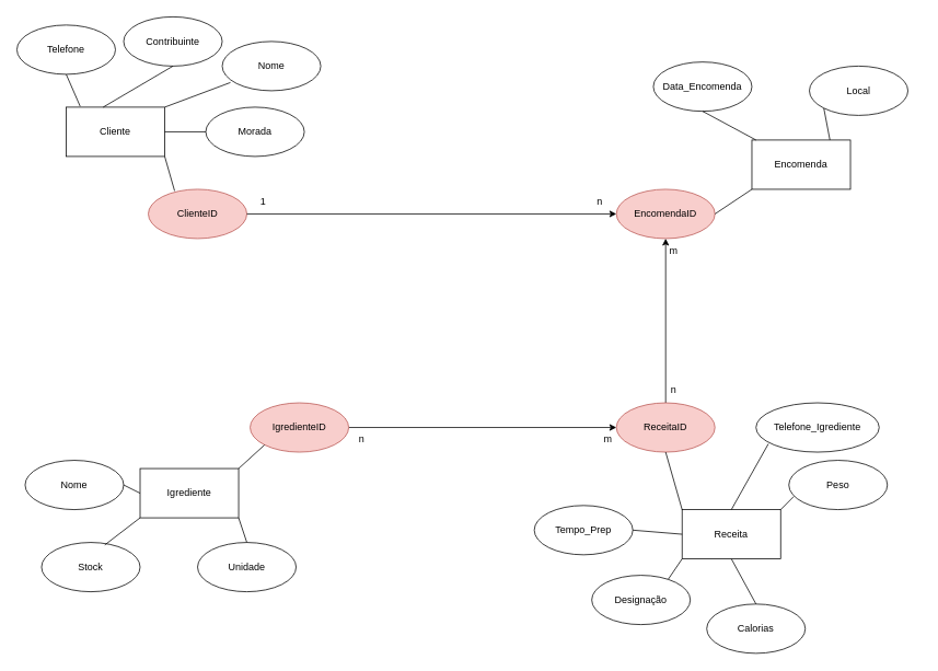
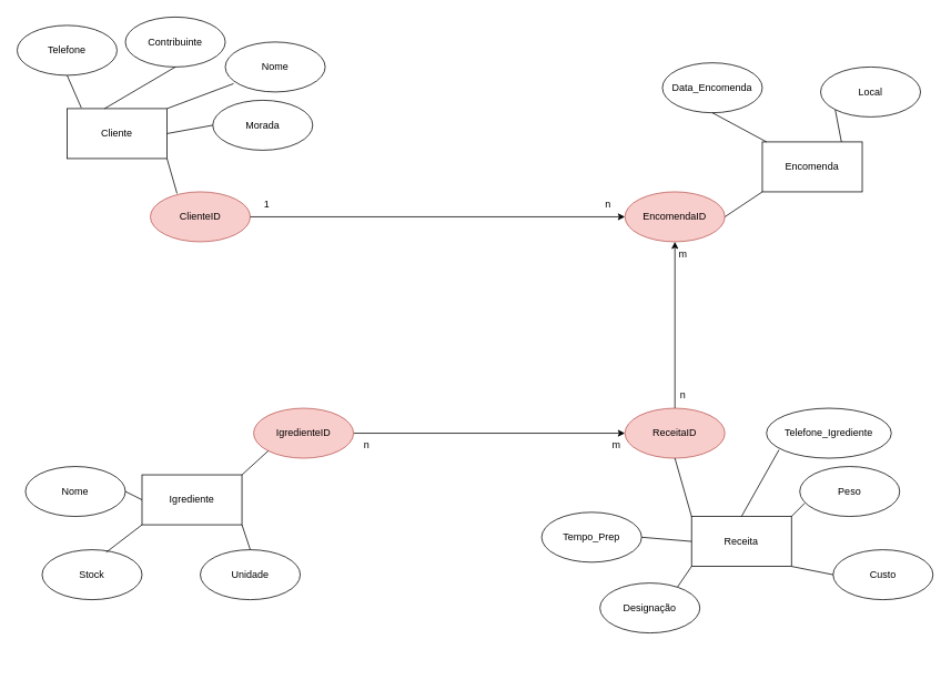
  <mxCell id="0" />
  <mxCell id="1" parent="0" />
  <mxCell id="2" value="Cliente" style="rounded=0;whiteSpace=wrap;html=1;" parent="1" vertex="1"><mxGeometry x="80" y="130" width="120" height="60" as="geometry" /></mxCell>
  <mxCell id="3" value="Encomenda" style="rounded=0;whiteSpace=wrap;html=1;" parent="1" vertex="1"><mxGeometry x="915" y="170" width="120" height="60" as="geometry" /></mxCell>
  <mxCell id="4" value="Receita" style="rounded=0;whiteSpace=wrap;html=1;" parent="1" vertex="1"><mxGeometry x="830" y="620" width="120" height="60" as="geometry" /></mxCell>
  <mxCell id="5" value="Nome" style="ellipse;whiteSpace=wrap;html=1;" parent="1" vertex="1"><mxGeometry x="270" y="50" width="120" height="60" as="geometry" /></mxCell>
- <mxCell id="6" value="Morada" style="ellipse;whiteSpace=wrap;html=1;" parent="1" vertex="1"><mxGeometry x="250" y="130" width="120" height="60" as="geometry" /></mxCell>
+ <mxCell id="6" value="Morada" style="ellipse;whiteSpace=wrap;html=1;" parent="1" vertex="1"><mxGeometry x="255" y="120" width="120" height="60" as="geometry" /></mxCell>
  <mxCell id="7" value="Telefone" style="ellipse;whiteSpace=wrap;html=1;" parent="1" vertex="1"><mxGeometry x="20" y="30" width="120" height="60" as="geometry" /></mxCell>
  <mxCell id="8" value="Contribuinte" style="ellipse;whiteSpace=wrap;html=1;" parent="1" vertex="1"><mxGeometry x="150" y="20" width="120" height="60" as="geometry" /></mxCell>
  <mxCell id="9" value="ClienteID" style="ellipse;whiteSpace=wrap;html=1;fillColor=#f8cecc;strokeColor=#b85450;" parent="1" vertex="1"><mxGeometry x="180" y="230" width="120" height="60" as="geometry" /></mxCell>
  <mxCell id="10" value="EncomendaID" style="ellipse;whiteSpace=wrap;html=1;fillColor=#f8cecc;strokeColor=#b85450;" parent="1" vertex="1"><mxGeometry x="750" y="230" width="120" height="60" as="geometry" /></mxCell>
  <mxCell id="11" value="" style="edgeStyle=orthogonalEdgeStyle;rounded=0;orthogonalLoop=1;jettySize=auto;html=1;entryX=0.5;entryY=1;entryDx=0;entryDy=0;" edge="1" parent="1" source="12" target="10"><mxGeometry relative="1" as="geometry"><mxPoint x="810" y="380" as="targetPoint" /></mxGeometry></mxCell>
  <mxCell id="12" value="ReceitaID" style="ellipse;whiteSpace=wrap;html=1;fillColor=#f8cecc;strokeColor=#b85450;" parent="1" vertex="1"><mxGeometry x="750" y="490" width="120" height="60" as="geometry" /></mxCell>
  <mxCell id="13" value="" style="endArrow=none;html=1;rounded=0;exitX=0.5;exitY=1;exitDx=0;exitDy=0;entryX=0.142;entryY=-0.017;entryDx=0;entryDy=0;entryPerimeter=0;" parent="1" source="7" target="2" edge="1"><mxGeometry width="50" height="50" relative="1" as="geometry"><mxPoint x="115" y="130" as="sourcePoint" /><mxPoint x="165" y="80" as="targetPoint" /></mxGeometry></mxCell>
  <mxCell id="14" value="" style="endArrow=none;html=1;rounded=0;exitX=0.5;exitY=1;exitDx=0;exitDy=0;entryX=0.375;entryY=0;entryDx=0;entryDy=0;entryPerimeter=0;" parent="1" source="8" target="2" edge="1"><mxGeometry width="50" height="50" relative="1" as="geometry"><mxPoint x="90" y="100" as="sourcePoint" /><mxPoint x="140" y="120" as="targetPoint" /></mxGeometry></mxCell>
  <mxCell id="15" value="" style="endArrow=none;html=1;rounded=0;exitX=0.083;exitY=0.833;exitDx=0;exitDy=0;entryX=1;entryY=0;entryDx=0;entryDy=0;exitPerimeter=0;" parent="1" source="5" target="2" edge="1"><mxGeometry width="50" height="50" relative="1" as="geometry"><mxPoint x="220" y="90" as="sourcePoint" /><mxPoint x="135" y="140" as="targetPoint" /></mxGeometry></mxCell>
  <mxCell id="16" value="" style="endArrow=none;html=1;rounded=0;exitX=0;exitY=0.5;exitDx=0;exitDy=0;entryX=1;entryY=0.5;entryDx=0;entryDy=0;" parent="1" source="6" target="2" edge="1"><mxGeometry width="50" height="50" relative="1" as="geometry"><mxPoint x="290" y="110" as="sourcePoint" /><mxPoint x="210" y="140" as="targetPoint" /></mxGeometry></mxCell>
  <mxCell id="17" value="" style="endArrow=none;html=1;rounded=0;exitX=0.267;exitY=0.033;exitDx=0;exitDy=0;entryX=1;entryY=1;entryDx=0;entryDy=0;exitPerimeter=0;" parent="1" source="9" target="2" edge="1"><mxGeometry width="50" height="50" relative="1" as="geometry"><mxPoint x="260" y="170" as="sourcePoint" /><mxPoint x="210" y="170" as="targetPoint" /></mxGeometry></mxCell>
  <mxCell id="18" value="Data_Encomenda" style="ellipse;whiteSpace=wrap;html=1;" parent="1" vertex="1"><mxGeometry x="795" y="75" width="120" height="60" as="geometry" /></mxCell>
  <mxCell id="19" value="Local" style="ellipse;whiteSpace=wrap;html=1;" parent="1" vertex="1"><mxGeometry x="985" y="80" width="120" height="60" as="geometry" /></mxCell>
  <mxCell id="20" value="Designação" style="ellipse;whiteSpace=wrap;html=1;" parent="1" vertex="1"><mxGeometry x="720" y="700" width="120" height="60" as="geometry" /></mxCell>
  <mxCell id="21" value="Tempo_Prep" style="ellipse;whiteSpace=wrap;html=1;" parent="1" vertex="1"><mxGeometry x="650" y="615" width="120" height="60" as="geometry" /></mxCell>
  <mxCell id="22" value="Peso" style="ellipse;whiteSpace=wrap;html=1;" parent="1" vertex="1"><mxGeometry x="960" y="560" width="120" height="60" as="geometry" /></mxCell>
- <mxCell id="23" value="Calorias" style="ellipse;whiteSpace=wrap;html=1;" parent="1" vertex="1"><mxGeometry x="860" y="735" width="120" height="60" as="geometry" /></mxCell>
+ <mxCell id="24" value="Custo" style="ellipse;whiteSpace=wrap;html=1;" parent="1" vertex="1"><mxGeometry x="1000" y="660" width="120" height="60" as="geometry" /></mxCell>
  <mxCell id="25" value="" style="endArrow=none;html=1;rounded=0;exitX=0.5;exitY=1;exitDx=0;exitDy=0;entryX=0.25;entryY=0;entryDx=0;entryDy=0;" parent="1" source="18" edge="1"><mxGeometry width="50" height="50" relative="1" as="geometry"><mxPoint x="862" y="120" as="sourcePoint" /><mxPoint x="920" y="170" as="targetPoint" /></mxGeometry></mxCell>
  <mxCell id="26" value="" style="endArrow=none;html=1;rounded=0;exitX=0;exitY=1;exitDx=0;exitDy=0;entryX=1;entryY=0;entryDx=0;entryDy=0;" parent="1" source="19" edge="1"><mxGeometry width="50" height="50" relative="1" as="geometry"><mxPoint x="865" y="120" as="sourcePoint" /><mxPoint x="1010" y="170" as="targetPoint" /></mxGeometry></mxCell>
  <mxCell id="27" value="" style="endArrow=none;html=1;rounded=0;exitX=0.5;exitY=1;exitDx=0;exitDy=0;entryX=0;entryY=0;entryDx=0;entryDy=0;" parent="1" source="12" target="4" edge="1"><mxGeometry width="50" height="50" relative="1" as="geometry"><mxPoint x="1068" y="360" as="sourcePoint" /><mxPoint x="1090" y="310" as="targetPoint" /></mxGeometry></mxCell>
  <mxCell id="28" value="" style="endArrow=none;html=1;rounded=0;exitX=1;exitY=0.5;exitDx=0;exitDy=0;entryX=0;entryY=0.5;entryDx=0;entryDy=0;" parent="1" source="21" target="4" edge="1"><mxGeometry width="50" height="50" relative="1" as="geometry"><mxPoint x="830" y="590" as="sourcePoint" /><mxPoint x="840" y="630" as="targetPoint" /></mxGeometry></mxCell>
  <mxCell id="29" value="" style="endArrow=none;html=1;rounded=0;exitX=0.775;exitY=0.083;exitDx=0;exitDy=0;entryX=0;entryY=1;entryDx=0;entryDy=0;exitPerimeter=0;" parent="1" source="20" target="4" edge="1"><mxGeometry width="50" height="50" relative="1" as="geometry"><mxPoint x="780" y="655" as="sourcePoint" /><mxPoint x="840" y="660" as="targetPoint" /></mxGeometry></mxCell>
- <mxCell id="30" value="" style="endArrow=none;html=1;rounded=0;exitX=0.5;exitY=0;exitDx=0;exitDy=0;entryX=0.5;entryY=1;entryDx=0;entryDy=0;" parent="1" source="23" target="4" edge="1"><mxGeometry width="50" height="50" relative="1" as="geometry"><mxPoint x="823" y="715" as="sourcePoint" /><mxPoint x="840" y="690" as="targetPoint" /></mxGeometry></mxCell>
+ <mxCell id="31" value="" style="endArrow=none;html=1;rounded=0;exitX=0;exitY=0.5;exitDx=0;exitDy=0;entryX=1;entryY=1;entryDx=0;entryDy=0;" parent="1" source="24" target="4" edge="1"><mxGeometry width="50" height="50" relative="1" as="geometry"><mxPoint x="930" y="745" as="sourcePoint" /><mxPoint x="900" y="690" as="targetPoint" /></mxGeometry></mxCell>
  <mxCell id="32" value="" style="endArrow=none;html=1;rounded=0;exitX=0.05;exitY=0.733;exitDx=0;exitDy=0;entryX=1;entryY=0;entryDx=0;entryDy=0;exitPerimeter=0;" parent="1" source="22" target="4" edge="1"><mxGeometry width="50" height="50" relative="1" as="geometry"><mxPoint x="1010" y="700" as="sourcePoint" /><mxPoint x="960" y="690" as="targetPoint" /></mxGeometry></mxCell>
  <mxCell id="33" value="1" style="text;html=1;align=center;verticalAlign=middle;whiteSpace=wrap;rounded=0;" parent="1" vertex="1"><mxGeometry x="290" y="230" width="60" height="30" as="geometry" /></mxCell>
  <mxCell id="34" value="" style="edgeStyle=orthogonalEdgeStyle;rounded=0;orthogonalLoop=1;jettySize=auto;html=1;entryX=0;entryY=0.5;entryDx=0;entryDy=0;" parent="1" source="9" target="10" edge="1"><mxGeometry relative="1" as="geometry"><mxPoint x="300" y="260" as="sourcePoint" /><mxPoint x="480" y="260" as="targetPoint" /></mxGeometry></mxCell>
  <mxCell id="35" value="n" style="text;html=1;align=center;verticalAlign=middle;whiteSpace=wrap;rounded=0;" parent="1" vertex="1"><mxGeometry x="700" y="230" width="60" height="30" as="geometry" /></mxCell>
  <mxCell id="36" value="" style="endArrow=none;html=1;rounded=0;exitX=1;exitY=0.5;exitDx=0;exitDy=0;entryX=0;entryY=1;entryDx=0;entryDy=0;" edge="1" parent="1" source="10" target="3"><mxGeometry width="50" height="50" relative="1" as="geometry"><mxPoint x="870" y="250" as="sourcePoint" /><mxPoint x="935" y="310" as="targetPoint" /></mxGeometry></mxCell>
  <mxCell id="37" value="n" style="text;html=1;align=center;verticalAlign=middle;whiteSpace=wrap;rounded=0;" vertex="1" parent="1"><mxGeometry x="790" y="460" width="60" height="30" as="geometry" /></mxCell>
  <mxCell id="38" value="m" style="text;html=1;align=center;verticalAlign=middle;whiteSpace=wrap;rounded=0;" vertex="1" parent="1"><mxGeometry x="790" y="290" width="60" height="30" as="geometry" /></mxCell>
  <mxCell id="39" value="" style="edgeStyle=orthogonalEdgeStyle;rounded=0;orthogonalLoop=1;jettySize=auto;html=1;entryX=0;entryY=0.5;entryDx=0;entryDy=0;" edge="1" parent="1" source="40" target="12"><mxGeometry relative="1" as="geometry"><mxPoint x="564" y="585" as="targetPoint" /></mxGeometry></mxCell>
  <mxCell id="40" value="IgredienteID" style="ellipse;whiteSpace=wrap;html=1;fillColor=#f8cecc;strokeColor=#b85450;" vertex="1" parent="1"><mxGeometry x="304" y="490" width="120" height="60" as="geometry" /></mxCell>
  <mxCell id="41" value="Igrediente" style="rounded=0;whiteSpace=wrap;html=1;" vertex="1" parent="1"><mxGeometry x="170" y="570" width="120" height="60" as="geometry" /></mxCell>
  <mxCell id="42" value="Nome" style="ellipse;whiteSpace=wrap;html=1;" vertex="1" parent="1"><mxGeometry x="30" y="560" width="120" height="60" as="geometry" /></mxCell>
  <mxCell id="43" value="Unidade" style="ellipse;whiteSpace=wrap;html=1;" vertex="1" parent="1"><mxGeometry x="240" y="660" width="120" height="60" as="geometry" /></mxCell>
  <mxCell id="44" value="Stock" style="ellipse;whiteSpace=wrap;html=1;" vertex="1" parent="1"><mxGeometry x="50" y="660" width="120" height="60" as="geometry" /></mxCell>
  <mxCell id="45" value="" style="endArrow=none;html=1;rounded=0;exitX=1;exitY=0;exitDx=0;exitDy=0;entryX=0;entryY=1;entryDx=0;entryDy=0;" edge="1" parent="1" source="41" target="40"><mxGeometry width="50" height="50" relative="1" as="geometry"><mxPoint x="260" y="615" as="sourcePoint" /><mxPoint x="320" y="620" as="targetPoint" /></mxGeometry></mxCell>
  <mxCell id="46" value="" style="endArrow=none;html=1;rounded=0;exitX=0.5;exitY=0;exitDx=0;exitDy=0;entryX=1;entryY=1;entryDx=0;entryDy=0;" edge="1" parent="1" source="43" target="41"><mxGeometry width="50" height="50" relative="1" as="geometry"><mxPoint x="300" y="580" as="sourcePoint" /><mxPoint x="332" y="556" as="targetPoint" /></mxGeometry></mxCell>
  <mxCell id="47" value="" style="endArrow=none;html=1;rounded=0;exitX=0.642;exitY=0.05;exitDx=0;exitDy=0;entryX=0;entryY=1;entryDx=0;entryDy=0;exitPerimeter=0;" edge="1" parent="1" source="44" target="41"><mxGeometry width="50" height="50" relative="1" as="geometry"><mxPoint x="310" y="590" as="sourcePoint" /><mxPoint x="342" y="566" as="targetPoint" /></mxGeometry></mxCell>
  <mxCell id="48" value="" style="endArrow=none;html=1;rounded=0;exitX=1;exitY=0.5;exitDx=0;exitDy=0;entryX=0;entryY=0.5;entryDx=0;entryDy=0;" edge="1" parent="1" source="42" target="41"><mxGeometry width="50" height="50" relative="1" as="geometry"><mxPoint x="320" y="600" as="sourcePoint" /><mxPoint x="352" y="576" as="targetPoint" /></mxGeometry></mxCell>
  <mxCell id="49" value="Telefone_Igrediente" style="ellipse;whiteSpace=wrap;html=1;" vertex="1" parent="1"><mxGeometry x="920" y="490" width="150" height="60" as="geometry" /></mxCell>
  <mxCell id="50" value="" style="endArrow=none;html=1;rounded=0;exitX=0.1;exitY=0.833;exitDx=0;exitDy=0;entryX=0.5;entryY=0;entryDx=0;entryDy=0;exitPerimeter=0;" edge="1" parent="1" source="49" target="4"><mxGeometry width="50" height="50" relative="1" as="geometry"><mxPoint x="976" y="614" as="sourcePoint" /><mxPoint x="960" y="630" as="targetPoint" /></mxGeometry></mxCell>
  <mxCell id="51" value="n" style="text;html=1;align=center;verticalAlign=middle;whiteSpace=wrap;rounded=0;" vertex="1" parent="1"><mxGeometry x="410" y="520" width="60" height="30" as="geometry" /></mxCell>
  <mxCell id="52" value="m" style="text;html=1;align=center;verticalAlign=middle;whiteSpace=wrap;rounded=0;" vertex="1" parent="1"><mxGeometry x="710" y="520" width="60" height="30" as="geometry" /></mxCell>
